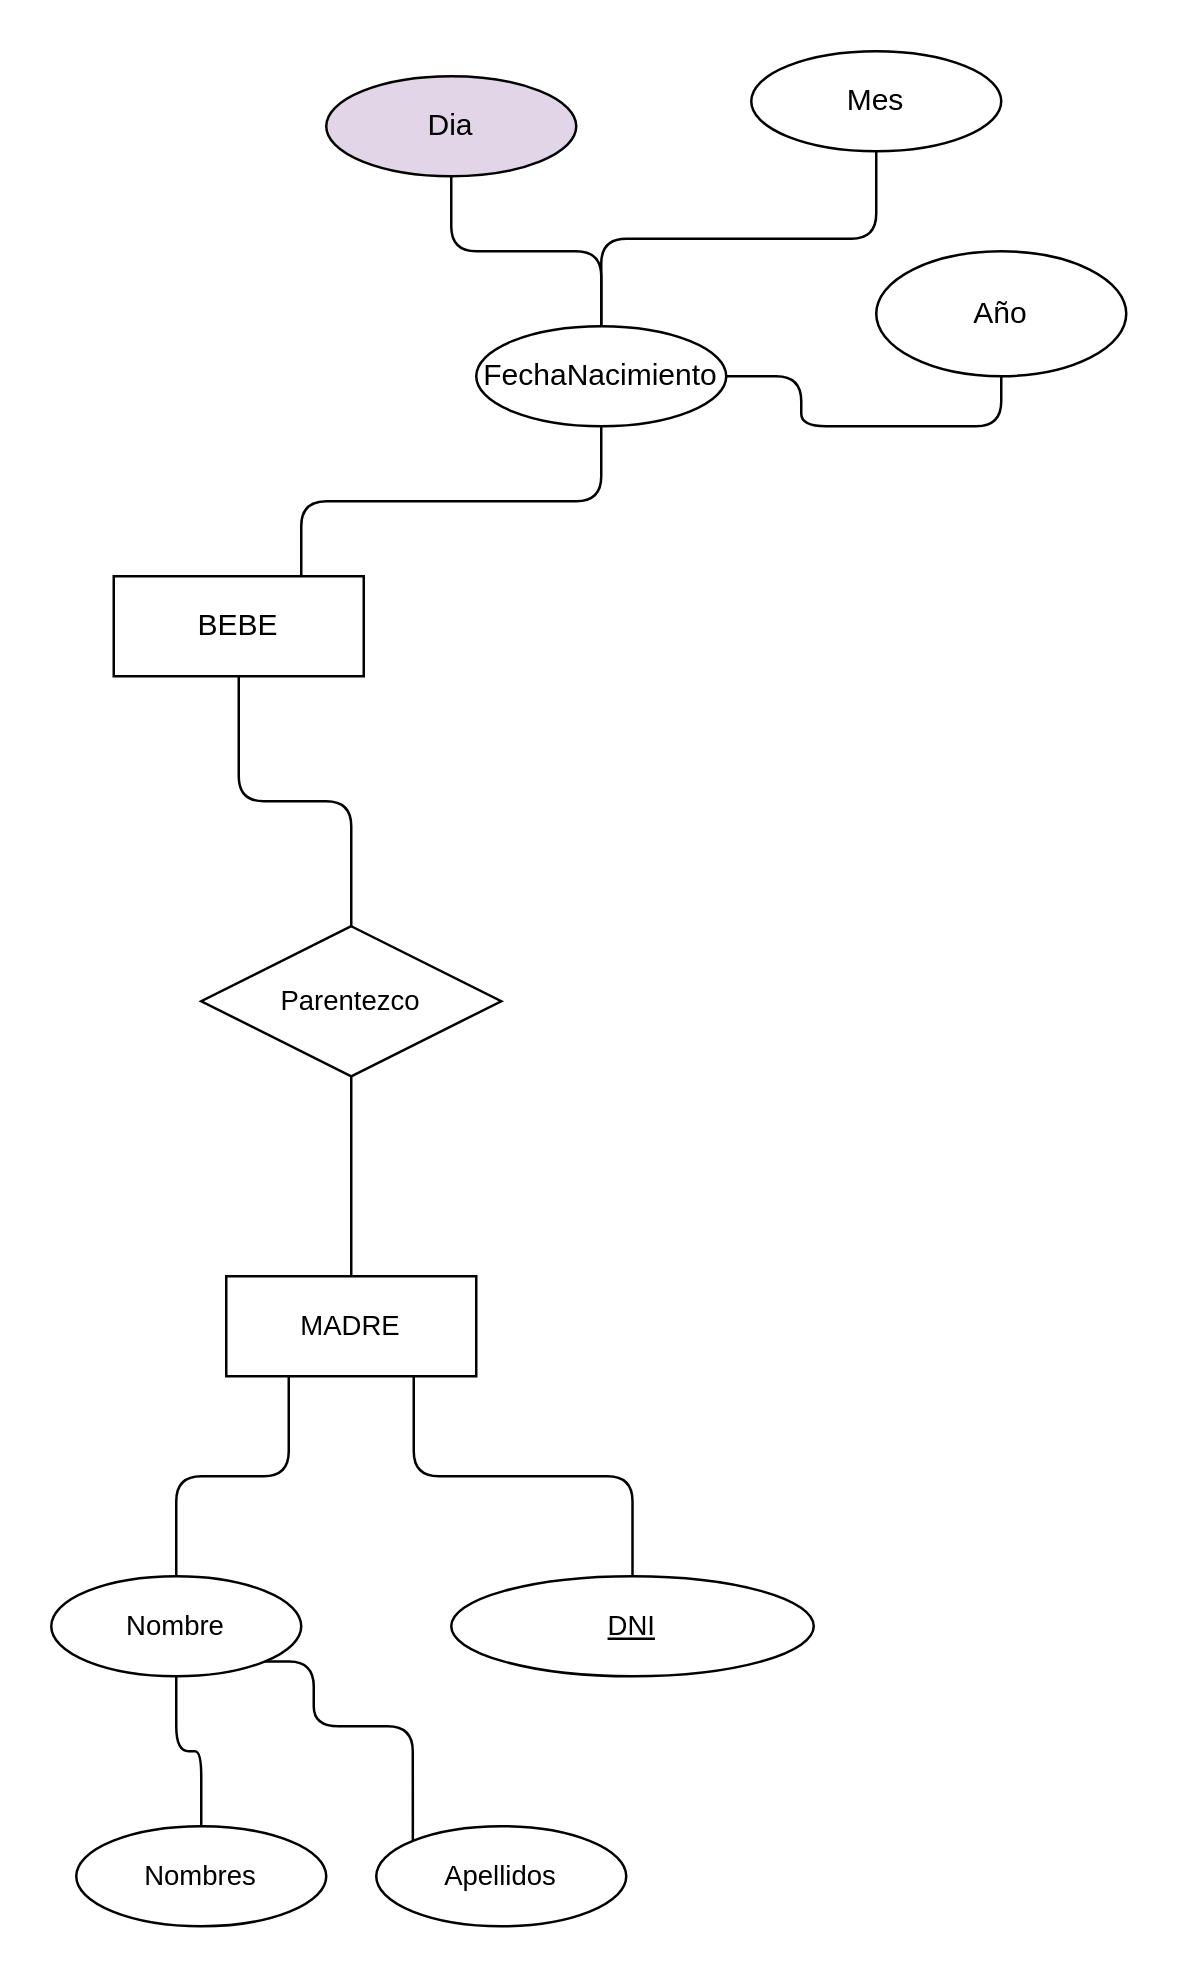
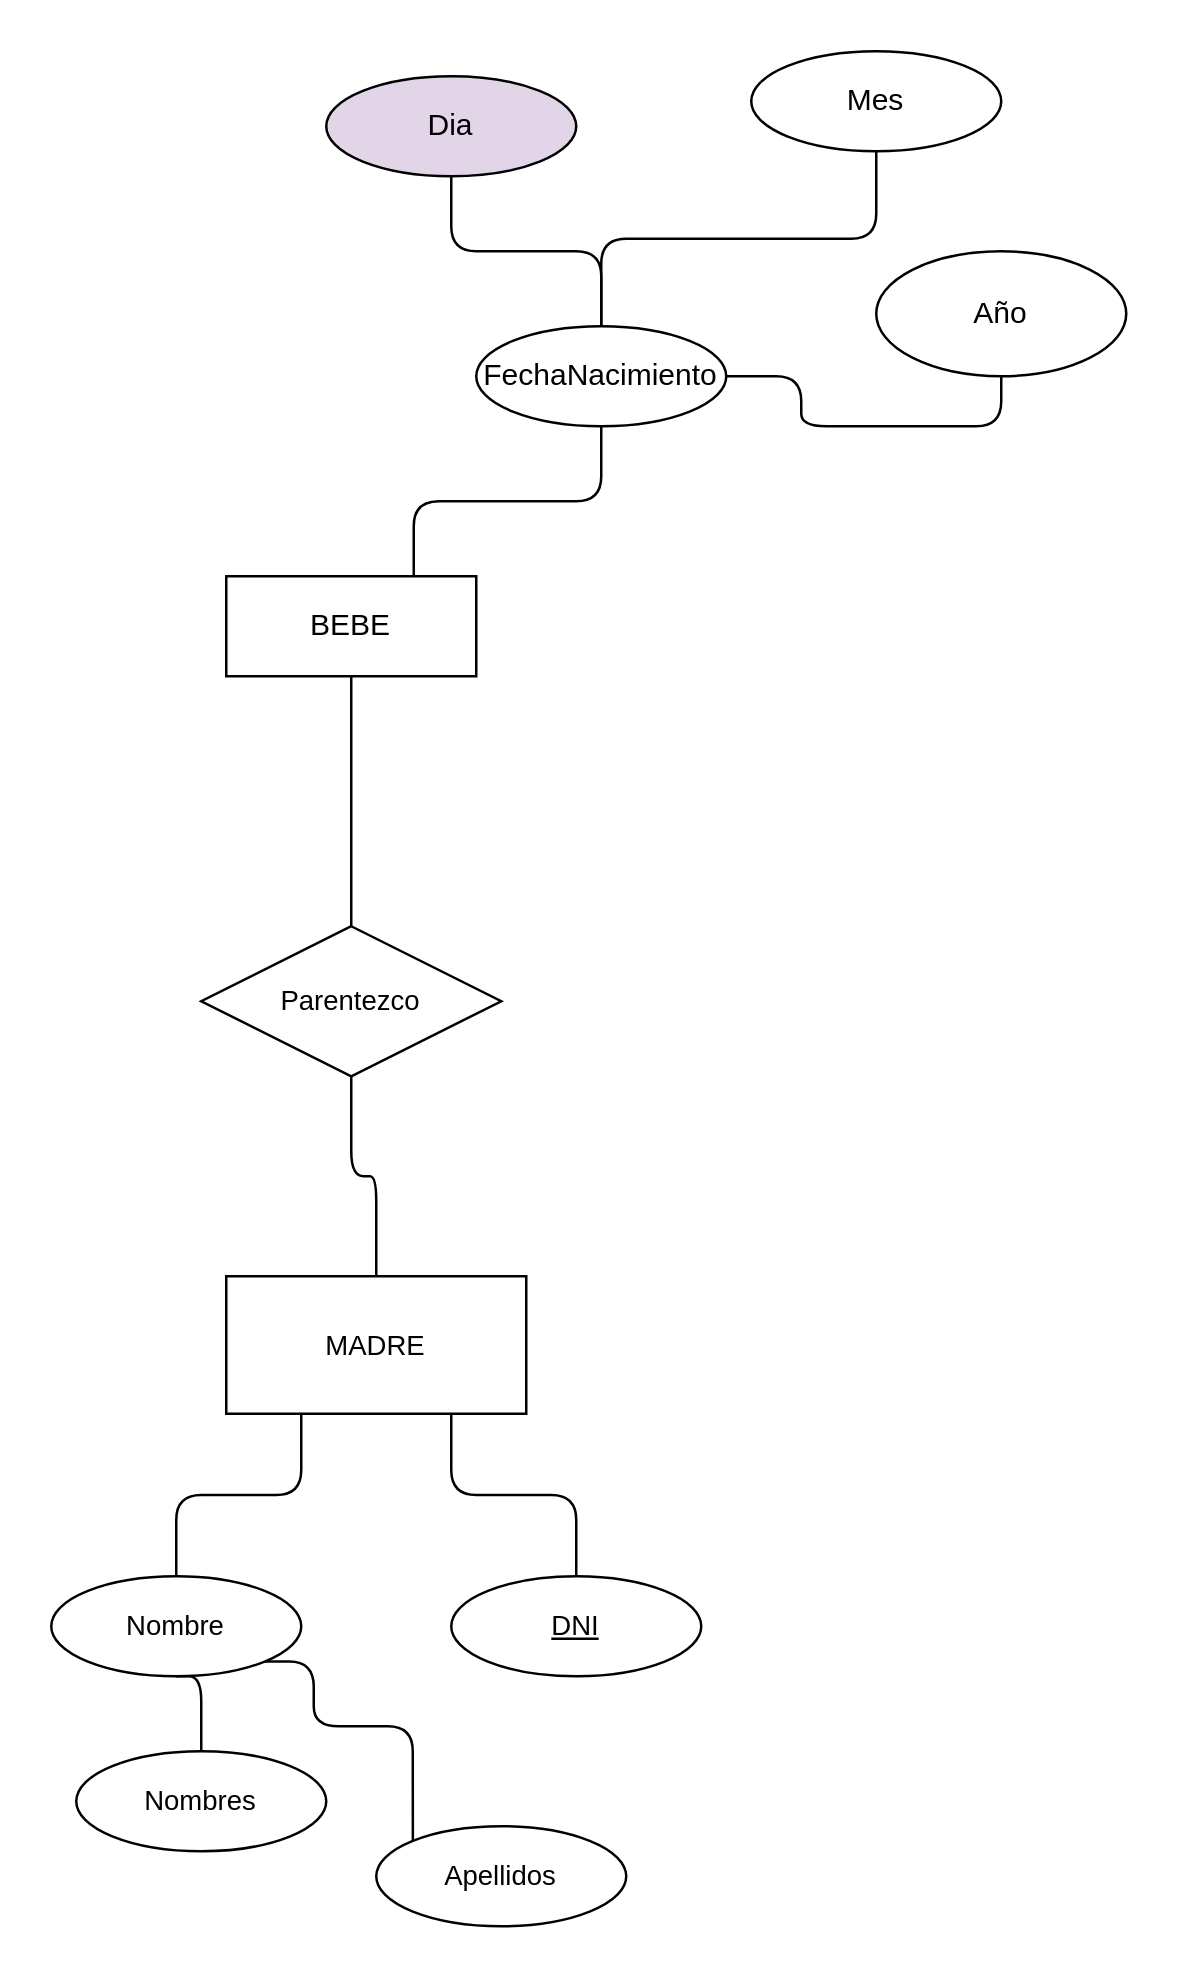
  <mxCell id="0" />
  <mxCell id="1" parent="0" />
  <mxCell id="2" style="edgeStyle=orthogonalEdgeStyle;shape=connector;rounded=1;orthogonalLoop=1;jettySize=auto;html=1;exitX=0.75;exitY=0;exitDx=0;exitDy=0;entryX=0.5;entryY=1;entryDx=0;entryDy=0;labelBackgroundColor=default;strokeColor=default;fontFamily=Helvetica;fontSize=11;fontColor=default;endArrow=none;endFill=0;" edge="1" parent="1" source="3" target="7"><mxGeometry relative="1" as="geometry" /></mxCell>
- <mxCell id="3" value="BEBE" style="whiteSpace=wrap;html=1;align=center;" vertex="1" parent="1"><mxGeometry x="45" y="230" width="100" height="40" as="geometry" /></mxCell>
+ <mxCell id="3" value="BEBE" style="whiteSpace=wrap;html=1;align=center;" vertex="1" parent="1"><mxGeometry x="90" y="230" width="100" height="40" as="geometry" /></mxCell>
  <mxCell id="4" style="edgeStyle=orthogonalEdgeStyle;shape=connector;rounded=1;orthogonalLoop=1;jettySize=auto;html=1;exitX=0.5;exitY=0;exitDx=0;exitDy=0;entryX=0.5;entryY=1;entryDx=0;entryDy=0;labelBackgroundColor=default;strokeColor=default;fontFamily=Helvetica;fontSize=11;fontColor=default;endArrow=none;endFill=0;" edge="1" parent="1" source="7" target="8"><mxGeometry relative="1" as="geometry" /></mxCell>
  <mxCell id="5" style="edgeStyle=orthogonalEdgeStyle;shape=connector;rounded=1;orthogonalLoop=1;jettySize=auto;html=1;exitX=0.5;exitY=0;exitDx=0;exitDy=0;entryX=0.5;entryY=1;entryDx=0;entryDy=0;labelBackgroundColor=default;strokeColor=default;fontFamily=Helvetica;fontSize=11;fontColor=default;endArrow=none;endFill=0;" edge="1" parent="1" source="7" target="10"><mxGeometry relative="1" as="geometry" /></mxCell>
  <mxCell id="6" style="edgeStyle=orthogonalEdgeStyle;shape=connector;rounded=1;orthogonalLoop=1;jettySize=auto;html=1;exitX=1;exitY=0.5;exitDx=0;exitDy=0;entryX=0.5;entryY=1;entryDx=0;entryDy=0;labelBackgroundColor=default;strokeColor=default;fontFamily=Helvetica;fontSize=11;fontColor=default;endArrow=none;endFill=0;" edge="1" parent="1" source="7" target="9"><mxGeometry relative="1" as="geometry" /></mxCell>
  <mxCell id="7" value="FechaNacimiento" style="ellipse;whiteSpace=wrap;html=1;align=center;" vertex="1" parent="1"><mxGeometry x="190" y="130" width="100" height="40" as="geometry" /></mxCell>
  <mxCell id="8" value="Dia" style="ellipse;whiteSpace=wrap;html=1;align=center;fillColor=#e1d5e7;" vertex="1" parent="1"><mxGeometry x="130" width="100" height="40" as="geometry" y="30" /></mxCell>
  <mxCell id="9" value="Año" style="ellipse;whiteSpace=wrap;html=1;align=center;" vertex="1" parent="1"><mxGeometry x="350" y="100" width="100" height="50" as="geometry" /></mxCell>
  <mxCell id="10" value="Mes" style="ellipse;whiteSpace=wrap;html=1;align=center;" vertex="1" parent="1"><mxGeometry x="300" y="20" width="100" height="40" as="geometry" /></mxCell>
  <mxCell id="11" style="edgeStyle=orthogonalEdgeStyle;shape=connector;rounded=1;orthogonalLoop=1;jettySize=auto;html=1;exitX=0.75;exitY=1;exitDx=0;exitDy=0;entryX=0.5;entryY=0;entryDx=0;entryDy=0;labelBackgroundColor=default;strokeColor=default;fontFamily=Helvetica;fontSize=11;fontColor=default;endArrow=none;endFill=0;" edge="1" parent="1" source="13" target="17"><mxGeometry relative="1" as="geometry" /></mxCell>
  <mxCell id="12" style="edgeStyle=orthogonalEdgeStyle;shape=connector;rounded=1;orthogonalLoop=1;jettySize=auto;html=1;exitX=0.25;exitY=1;exitDx=0;exitDy=0;entryX=0.5;entryY=0;entryDx=0;entryDy=0;labelBackgroundColor=default;strokeColor=default;fontFamily=Helvetica;fontSize=11;fontColor=default;endArrow=none;endFill=0;" edge="1" parent="1" source="13" target="16"><mxGeometry relative="1" as="geometry" /></mxCell>
- <mxCell id="13" value="MADRE" style="whiteSpace=wrap;html=1;align=center;fontFamily=Helvetica;fontSize=11;fontColor=default;" vertex="1" parent="1"><mxGeometry x="90" y="510" width="100" height="40" as="geometry" /></mxCell>
+ <mxCell id="13" value="MADRE" style="whiteSpace=wrap;html=1;align=center;fontFamily=Helvetica;fontSize=11;fontColor=default;" vertex="1" parent="1"><mxGeometry x="90" y="510" width="120" height="55" as="geometry" /></mxCell>
  <mxCell id="14" style="edgeStyle=orthogonalEdgeStyle;shape=connector;rounded=1;orthogonalLoop=1;jettySize=auto;html=1;exitX=0.5;exitY=1;exitDx=0;exitDy=0;entryX=0.5;entryY=0;entryDx=0;entryDy=0;labelBackgroundColor=default;strokeColor=default;fontFamily=Helvetica;fontSize=11;fontColor=default;endArrow=none;endFill=0;" edge="1" parent="1" source="16" target="18"><mxGeometry relative="1" as="geometry" /></mxCell>
  <mxCell id="15" style="edgeStyle=orthogonalEdgeStyle;shape=connector;rounded=1;orthogonalLoop=1;jettySize=auto;html=1;exitX=1;exitY=1;exitDx=0;exitDy=0;entryX=0;entryY=0;entryDx=0;entryDy=0;labelBackgroundColor=default;strokeColor=default;fontFamily=Helvetica;fontSize=11;fontColor=default;endArrow=none;endFill=0;" edge="1" parent="1" source="16" target="19"><mxGeometry relative="1" as="geometry"><Array as="points"><mxPoint x="125" y="690" /><mxPoint x="165" y="690" /></Array></mxGeometry></mxCell>
  <mxCell id="16" value="Nombre" style="ellipse;whiteSpace=wrap;html=1;align=center;fontFamily=Helvetica;fontSize=11;fontColor=default;" vertex="1" parent="1"><mxGeometry x="20" y="630" width="100" height="40" as="geometry" /></mxCell>
- <mxCell id="17" value="DNI" style="ellipse;whiteSpace=wrap;html=1;align=center;fontStyle=4;fontFamily=Helvetica;fontSize=11;fontColor=default;" vertex="1" parent="1"><mxGeometry x="180" y="630" width="145" height="40" as="geometry" /></mxCell>
- <mxCell id="18" value="Nombres" style="ellipse;whiteSpace=wrap;html=1;align=center;fontFamily=Helvetica;fontSize=11;fontColor=default;" vertex="1" parent="1"><mxGeometry x="30" y="730" width="100" height="40" as="geometry" /></mxCell>
+ <mxCell id="17" value="DNI" style="ellipse;whiteSpace=wrap;html=1;align=center;fontStyle=4;fontFamily=Helvetica;fontSize=11;fontColor=default;" vertex="1" parent="1"><mxGeometry x="180" y="630" width="100" height="40" as="geometry" /></mxCell>
+ <mxCell id="18" value="Nombres" style="ellipse;whiteSpace=wrap;html=1;align=center;fontFamily=Helvetica;fontSize=11;fontColor=default;" vertex="1" parent="1"><mxGeometry x="30" y="700" width="100" height="40" as="geometry" /></mxCell>
  <mxCell id="19" value="Apellidos" style="ellipse;whiteSpace=wrap;html=1;align=center;fontFamily=Helvetica;fontSize=11;fontColor=default;" vertex="1" parent="1"><mxGeometry x="150" y="730" width="100" height="40" as="geometry" /></mxCell>
  <mxCell id="20" style="edgeStyle=orthogonalEdgeStyle;shape=connector;rounded=1;orthogonalLoop=1;jettySize=auto;html=1;exitX=0.5;exitY=1;exitDx=0;exitDy=0;entryX=0.5;entryY=0;entryDx=0;entryDy=0;labelBackgroundColor=default;strokeColor=default;fontFamily=Helvetica;fontSize=11;fontColor=default;endArrow=none;endFill=0;" edge="1" parent="1" source="22" target="13"><mxGeometry relative="1" as="geometry" /></mxCell>
  <mxCell id="21" style="edgeStyle=orthogonalEdgeStyle;shape=connector;rounded=1;orthogonalLoop=1;jettySize=auto;html=1;exitX=0.5;exitY=0;exitDx=0;exitDy=0;entryX=0.5;entryY=1;entryDx=0;entryDy=0;labelBackgroundColor=default;strokeColor=default;fontFamily=Helvetica;fontSize=11;fontColor=default;endArrow=none;endFill=0;" edge="1" parent="1" source="22" target="3"><mxGeometry relative="1" as="geometry" /></mxCell>
  <mxCell id="22" value="Parentezco" style="shape=rhombus;perimeter=rhombusPerimeter;whiteSpace=wrap;html=1;align=center;fontFamily=Helvetica;fontSize=11;fontColor=default;" vertex="1" parent="1"><mxGeometry x="80" y="370" width="120" height="60" as="geometry" /></mxCell>
